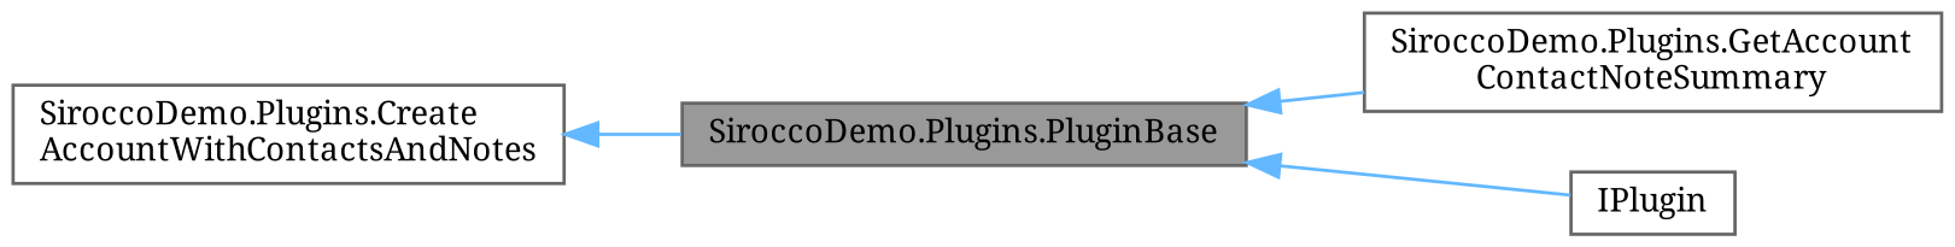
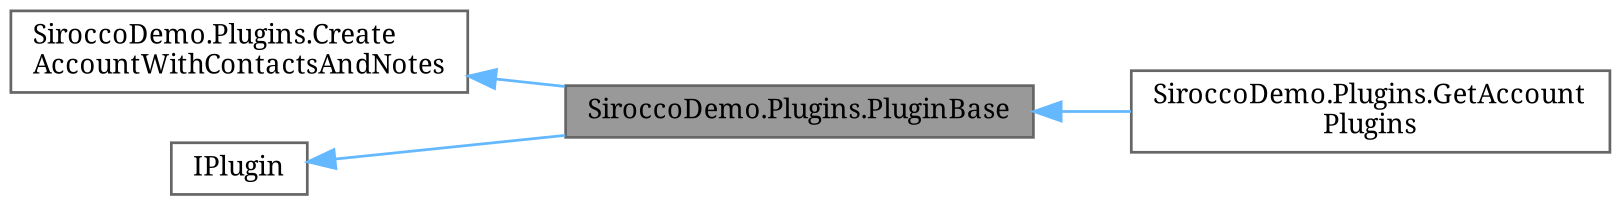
  digraph {
    fontname="Noto Serif"
    rankdir=LR
    node [color=gray40 fillcolor=white fontname="Noto Serif" fontsize=10 shape=box style=filled]
    edge [color=steelblue1 dir=back fontname="Noto Serif" fontsize=10 labelfontname=Helvetica labelfontsize=10 style=solid]
    n1 [fillcolor=grey60 fontcolor=black height=0.2 label="SiroccoDemo.Plugins.PluginBase" width=0.4]
-   n2 [height=0.2 label="SiroccoDemo.Plugins.GetAccount\lContactNoteSummary" width=0.4]
+   n2 [height=0.2 label="SiroccoDemo.Plugins.GetAccount\lPlugins" width=0.4]
    n3 [height=0.2 label="SiroccoDemo.Plugins.Create\lAccountWithContactsAndNotes" width=0.4]
    n4 [height=0.2 label=IPlugin width=0.4]
    n1 -> n2
    n3 -> n1
-   n1 -> n4
+   n4 -> n1
  }
